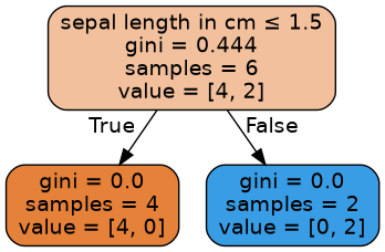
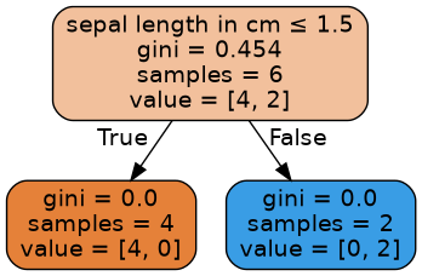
  digraph {
    node [color=black fontname=helvetica shape=box style="filled, rounded"]
    edge [fontname=helvetica labeldistance=2.5]
-   n1 [fillcolor="#f2c09c" label=<sepal length in cm &le; 1.5<br/>gini = 0.444<br/>samples = 6<br/>value = [4, 2]>]
+   n1 [fillcolor="#f2c09c" label=<sepal length in cm &le; 1.5<br/>gini = 0.454<br/>samples = 6<br/>value = [4, 2]>]
    n2 [fillcolor="#e58139" label=<gini = 0.0<br/>samples = 4<br/>value = [4, 0]>]
    n3 [fillcolor="#399de5" label=<gini = 0.0<br/>samples = 2<br/>value = [0, 2]>]
    n1 -> n2 [headlabel=True labelangle=45]
    n1 -> n3 [headlabel=False labelangle=-45]
  }
